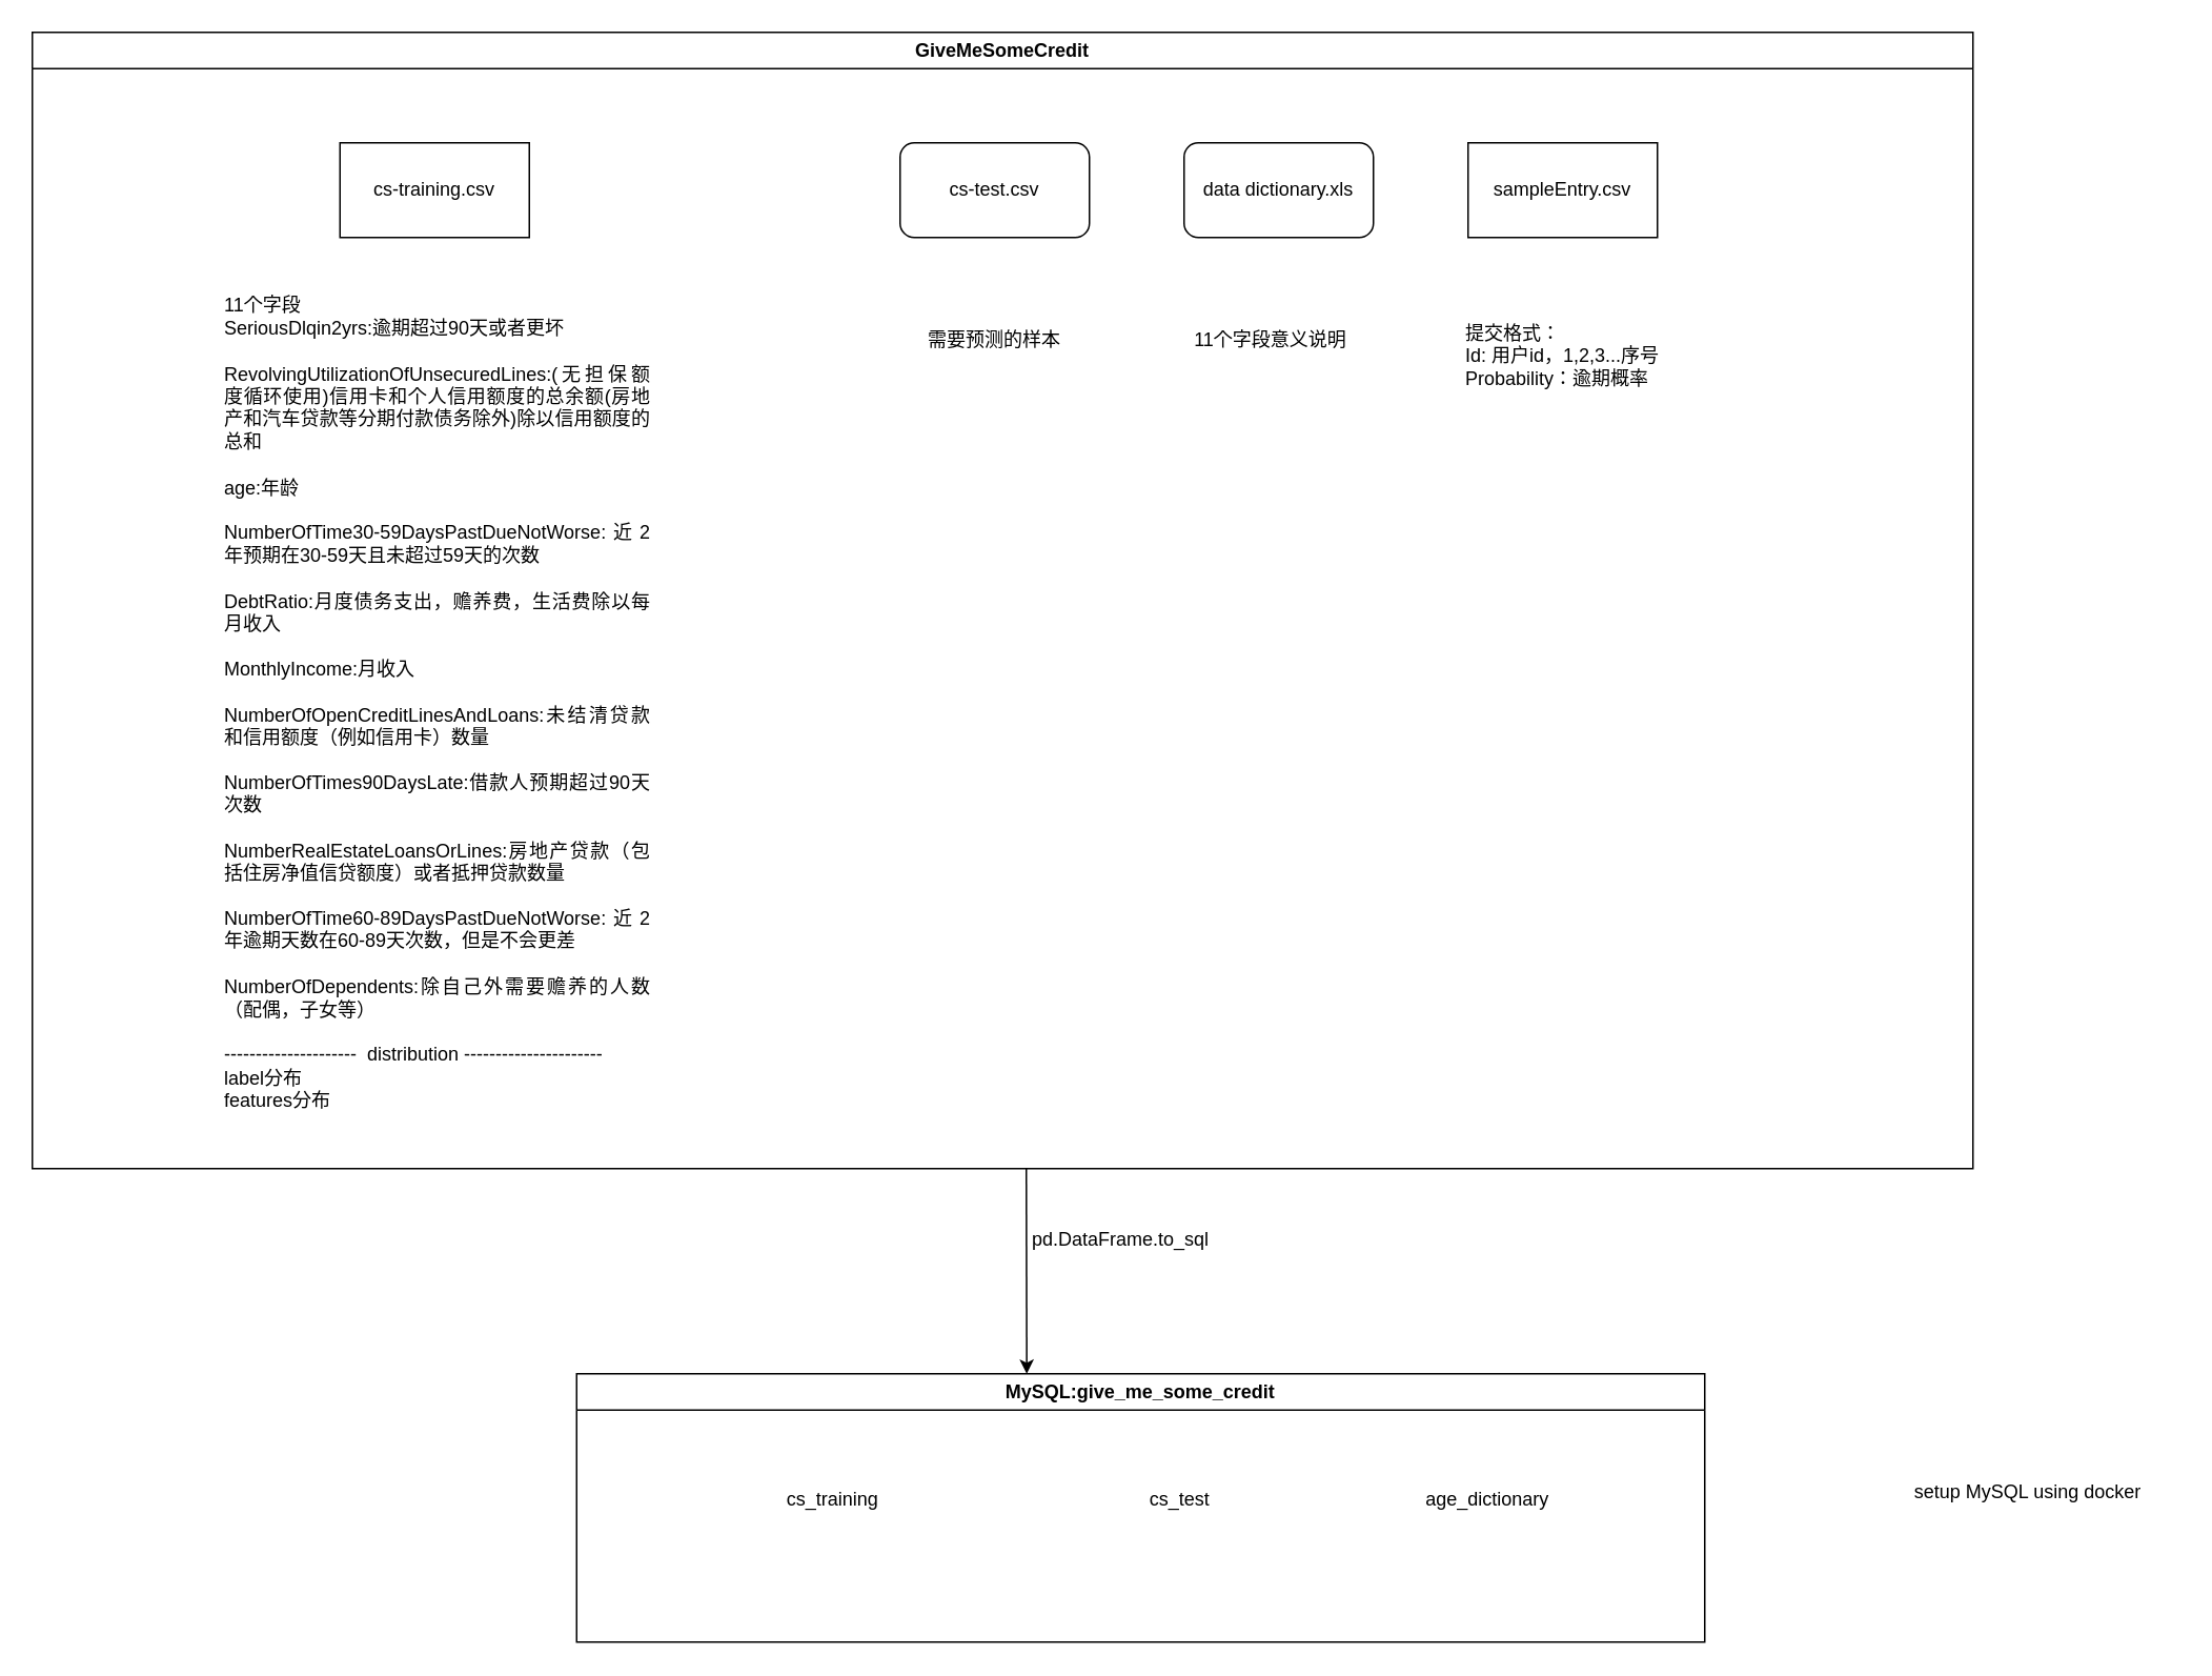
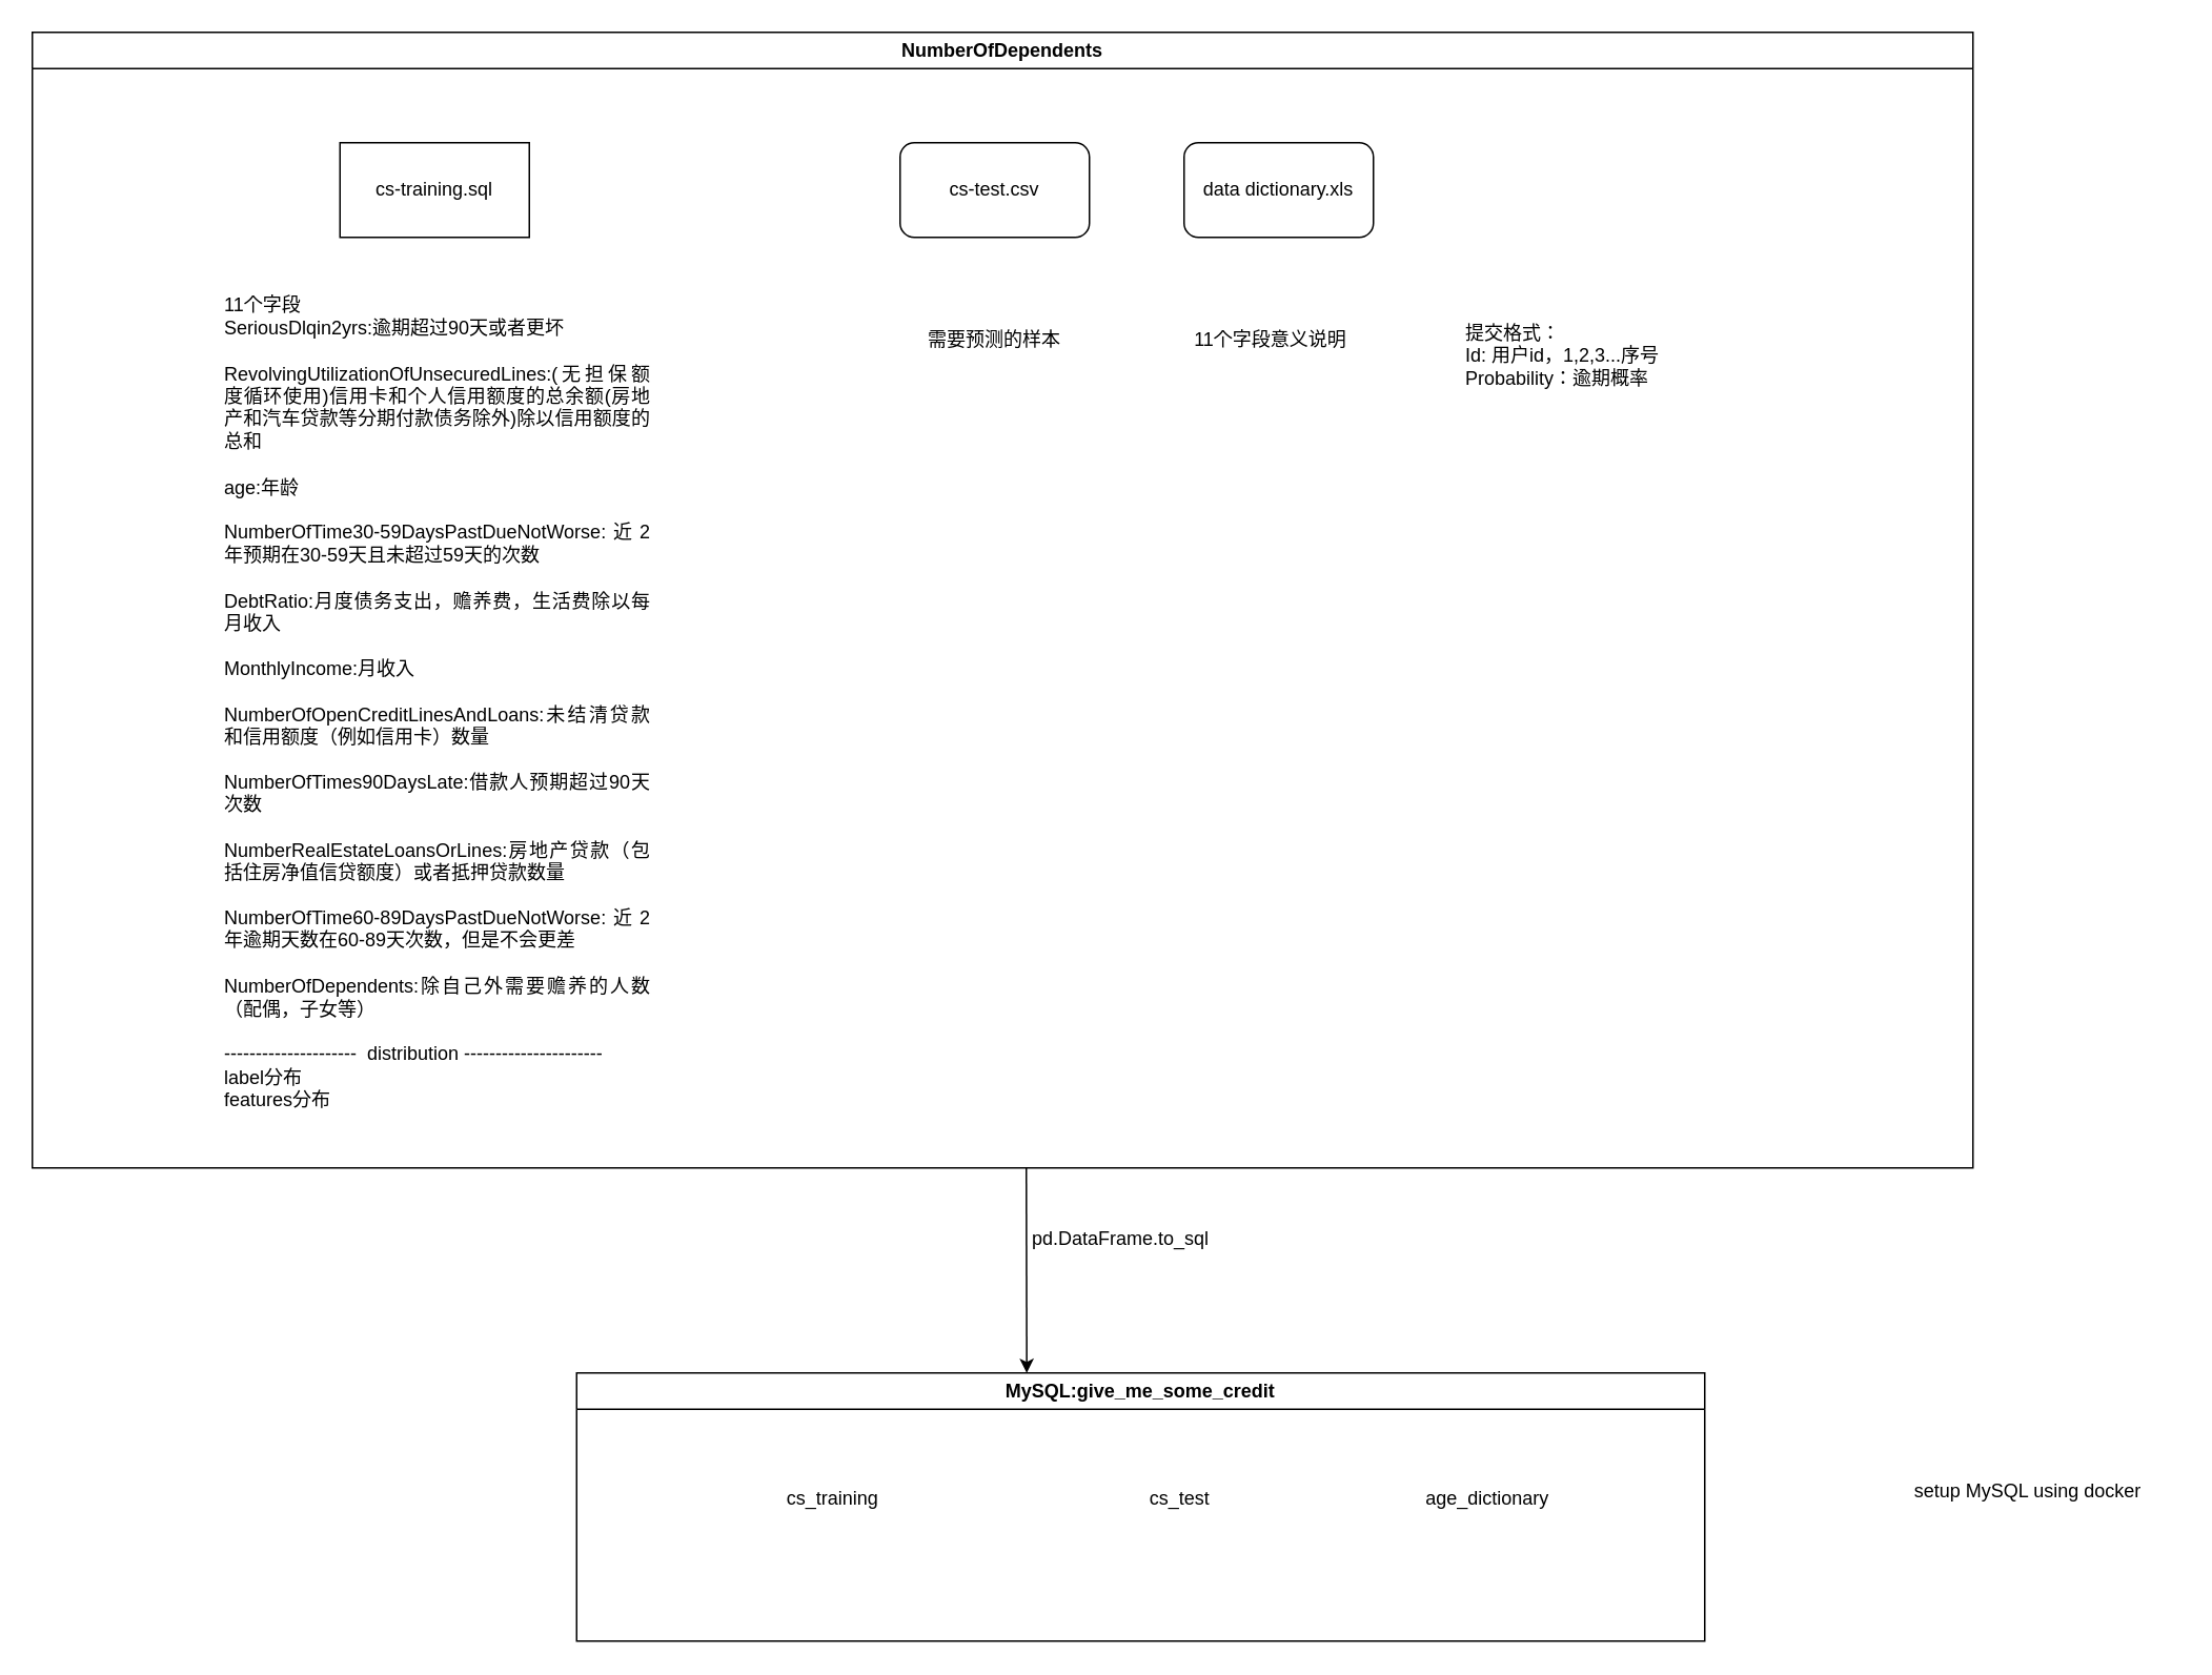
  <mxCell id="0" />
  <mxCell id="1" parent="0" />
- <mxCell id="2" value="GiveMeSomeCredit" style="swimlane;whiteSpace=wrap;html=1;" parent="1" vertex="1"><mxGeometry x="20" y="20" width="1230" height="720" as="geometry" /></mxCell>
- <mxCell id="3" value="cs-training.csv" style="rounded=0;whiteSpace=wrap;html=1;" parent="2" vertex="1"><mxGeometry x="195" y="70" width="120" height="60" as="geometry" /></mxCell>
+ <mxCell id="2" value="NumberOfDependents" style="swimlane;whiteSpace=wrap;html=1;" parent="1" vertex="1"><mxGeometry x="20" y="20" width="1230" height="720" as="geometry" /></mxCell>
+ <mxCell id="3" value="cs-training.sql" style="rounded=0;whiteSpace=wrap;html=1;" parent="2" vertex="1"><mxGeometry x="195" y="70" width="120" height="60" as="geometry" /></mxCell>
  <mxCell id="4" value="cs-test.csv" style="whiteSpace=wrap;html=1;rounded=1;" parent="2" vertex="1"><mxGeometry x="550" y="70" width="120" height="60" as="geometry" /></mxCell>
  <mxCell id="5" value="data dictionary.xls" style="whiteSpace=wrap;html=1;rounded=1;" parent="2" vertex="1"><mxGeometry x="730" y="70" width="120" height="60" as="geometry" /></mxCell>
- <mxCell id="6" value="sampleEntry.csv" style="rounded=0;whiteSpace=wrap;html=1;" parent="2" vertex="1"><mxGeometry x="910" y="70" width="120" height="60" as="geometry" /></mxCell>
  <mxCell id="7" value="&lt;div style=&quot;text-align: justify;&quot;&gt;&lt;span style=&quot;background-color: initial;&quot;&gt;11个字段&lt;/span&gt;&lt;/div&gt;&lt;table style=&quot;text-align: justify;&quot; width=&quot;270&quot; cellspacing=&quot;0&quot; cellpadding=&quot;0&quot; border=&quot;0&quot;&gt;&lt;tbody&gt;&lt;tr style=&quot;height:12.75pt&quot; height=&quot;17&quot;&gt;  &lt;td style=&quot;height:12.75pt;width:203pt&quot; width=&quot;270&quot; class=&quot;xl65&quot; height=&quot;17&quot;&gt;SeriousDlqin2yrs:逾期超过90天或者更坏&lt;br&gt;&lt;br&gt;&lt;table width=&quot;270&quot; cellspacing=&quot;0&quot; cellpadding=&quot;0&quot; border=&quot;0&quot;&gt;&lt;tbody&gt;&lt;tr style=&quot;height:25.5pt&quot; height=&quot;34&quot;&gt;  &lt;td style=&quot;height:25.5pt;width:203pt&quot; width=&quot;270&quot; class=&quot;xl65&quot; height=&quot;34&quot;&gt;RevolvingUtilizationOfUnsecuredLines:(无担保额度循环使用)信用卡和个人信用额度的总余额(房地产和汽车贷款等分期付款债务除外)除以信用额度的总和&lt;br&gt;&lt;br&gt;age:年龄&lt;br&gt;&lt;br&gt;&lt;table width=&quot;270&quot; cellspacing=&quot;0&quot; cellpadding=&quot;0&quot; border=&quot;0&quot;&gt;&lt;tbody&gt;&lt;tr style=&quot;height:12.75pt&quot; height=&quot;17&quot;&gt;  &lt;td style=&quot;height:12.75pt;width:203pt&quot; width=&quot;270&quot; class=&quot;xl65&quot; height=&quot;17&quot;&gt;NumberOfTime30-59DaysPastDueNotWorse:近2年预期在30-59天且未超过59天的次数&lt;br&gt;&lt;br&gt;&lt;table width=&quot;270&quot; cellspacing=&quot;0&quot; cellpadding=&quot;0&quot; border=&quot;0&quot;&gt;&lt;tbody&gt;&lt;tr style=&quot;height:12.75pt&quot; height=&quot;17&quot;&gt;  &lt;td style=&quot;height:12.75pt;width:203pt&quot; width=&quot;270&quot; class=&quot;xl65&quot; height=&quot;17&quot;&gt;DebtRatio:月度债务支出，赡养费，生活费除以每月收入&lt;br&gt;&lt;br&gt;&lt;table width=&quot;270&quot; cellspacing=&quot;0&quot; cellpadding=&quot;0&quot; border=&quot;0&quot;&gt;&lt;tbody&gt;&lt;tr style=&quot;height:12.75pt&quot; height=&quot;17&quot;&gt;  &lt;td style=&quot;height:12.75pt;width:203pt&quot; width=&quot;270&quot; class=&quot;xl65&quot; height=&quot;17&quot;&gt;MonthlyIncome:月收入&lt;br&gt;&lt;br&gt;&lt;table width=&quot;270&quot; cellspacing=&quot;0&quot; cellpadding=&quot;0&quot; border=&quot;0&quot;&gt;&lt;tbody&gt;&lt;tr style=&quot;height:12.75pt&quot; height=&quot;17&quot;&gt;  &lt;td style=&quot;height:12.75pt;width:203pt&quot; width=&quot;270&quot; class=&quot;xl65&quot; height=&quot;17&quot;&gt;NumberOfOpenCreditLinesAndLoans:未结清贷款和信用额度（例如信用卡）数量&lt;br&gt;&lt;br&gt;&lt;table width=&quot;270&quot; cellspacing=&quot;0&quot; cellpadding=&quot;0&quot; border=&quot;0&quot;&gt;&lt;tbody&gt;&lt;tr style=&quot;height:12.75pt&quot; height=&quot;17&quot;&gt;  &lt;td style=&quot;height:12.75pt;width:203pt&quot; width=&quot;270&quot; class=&quot;xl65&quot; height=&quot;17&quot;&gt;NumberOfTimes90DaysLate:借款人预期超过90天次数&lt;br&gt;&lt;br&gt;&lt;table width=&quot;270&quot; cellspacing=&quot;0&quot; cellpadding=&quot;0&quot; border=&quot;0&quot;&gt;&lt;tbody&gt;&lt;tr style=&quot;height:12.75pt&quot; height=&quot;17&quot;&gt;  &lt;td style=&quot;height:12.75pt;width:203pt&quot; width=&quot;270&quot; class=&quot;xl65&quot; height=&quot;17&quot;&gt;NumberRealEstateLoansOrLines:房地产贷款（包括住房净值信贷额度）或者抵押贷款数量&lt;br&gt;&lt;br&gt;&lt;table width=&quot;270&quot; cellspacing=&quot;0&quot; cellpadding=&quot;0&quot; border=&quot;0&quot;&gt;&lt;tbody&gt;&lt;tr style=&quot;height:12.75pt&quot; height=&quot;17&quot;&gt;  &lt;td style=&quot;height:12.75pt;width:203pt&quot; width=&quot;270&quot; class=&quot;xl65&quot; height=&quot;17&quot;&gt;NumberOfTime60-89DaysPastDueNotWorse:近2年逾期天数在60-89天次数，但是不会更差&lt;br&gt;&lt;br&gt;&lt;table width=&quot;270&quot; cellspacing=&quot;0&quot; cellpadding=&quot;0&quot; border=&quot;0&quot;&gt;&lt;tbody&gt;&lt;tr style=&quot;height:12.75pt&quot; height=&quot;17&quot;&gt;  &lt;td style=&quot;height:12.75pt;width:203pt&quot; width=&quot;270&quot; class=&quot;xl65&quot; height=&quot;17&quot;&gt;NumberOfDependents:除自己外需要赡养的人数（配偶，子女等）&lt;br&gt;&lt;br&gt;---------------------&amp;nbsp; distribution ----------------------&lt;br&gt;label分布&lt;br&gt;features分布&lt;/td&gt;&lt;/tr&gt;&lt;/tbody&gt;&lt;/table&gt;&lt;/td&gt;&lt;/tr&gt;&lt;/tbody&gt;&lt;/table&gt;&lt;/td&gt;&lt;/tr&gt;&lt;/tbody&gt;&lt;/table&gt;&lt;/td&gt;&lt;/tr&gt;&lt;/tbody&gt;&lt;/table&gt;&lt;/td&gt;&lt;/tr&gt;&lt;/tbody&gt;&lt;/table&gt;&lt;/td&gt;&lt;/tr&gt;&lt;/tbody&gt;&lt;/table&gt;&lt;/td&gt;&lt;/tr&gt;&lt;/tbody&gt;&lt;/table&gt;&lt;/td&gt;&lt;/tr&gt;&lt;/tbody&gt;&lt;/table&gt;&lt;/td&gt;&lt;/tr&gt;&lt;/tbody&gt;&lt;/table&gt;&lt;/td&gt;&lt;/tr&gt;&lt;/tbody&gt;&lt;/table&gt;" style="text;html=1;strokeColor=none;fillColor=none;align=left;verticalAlign=middle;whiteSpace=wrap;rounded=0;" parent="2" vertex="1"><mxGeometry x="120" y="160" width="280" height="530" as="geometry" /></mxCell>
  <mxCell id="8" value="&lt;div style=&quot;text-align: justify;&quot;&gt;&lt;span style=&quot;background-color: initial;&quot;&gt;需要预测的样本&lt;/span&gt;&lt;/div&gt;" style="text;html=1;strokeColor=none;fillColor=none;align=center;verticalAlign=middle;whiteSpace=wrap;rounded=0;" parent="2" vertex="1"><mxGeometry x="545" y="170" width="130" height="50" as="geometry" /></mxCell>
  <mxCell id="9" value="&lt;div style=&quot;text-align: justify;&quot;&gt;&lt;span style=&quot;background-color: initial;&quot;&gt;11个字段意义说明&lt;/span&gt;&lt;/div&gt;" style="text;html=1;strokeColor=none;fillColor=none;align=center;verticalAlign=middle;whiteSpace=wrap;rounded=0;" parent="2" vertex="1"><mxGeometry x="730" y="170" width="110" height="50" as="geometry" /></mxCell>
  <mxCell id="10" value="&lt;div style=&quot;text-align: justify;&quot;&gt;&lt;span style=&quot;background-color: initial;&quot;&gt;提交格式：&lt;/span&gt;&lt;/div&gt;&lt;div style=&quot;text-align: justify;&quot;&gt;&lt;span style=&quot;background-color: initial;&quot;&gt;Id: 用户id，1,2,3...序号&lt;/span&gt;&lt;/div&gt;&lt;div style=&quot;text-align: justify;&quot;&gt;&lt;span style=&quot;background-color: initial;&quot;&gt;Probability：逾期概率&lt;/span&gt;&lt;/div&gt;" style="text;html=1;strokeColor=none;fillColor=none;align=center;verticalAlign=middle;whiteSpace=wrap;rounded=0;" parent="2" vertex="1"><mxGeometry x="895" y="170" width="150" height="70" as="geometry" /></mxCell>
  <mxCell id="11" value="MySQL:give_me_some_credit" style="swimlane;whiteSpace=wrap;html=1;" parent="1" vertex="1"><mxGeometry x="365" y="870" width="715" height="170" as="geometry" /></mxCell>
  <mxCell id="12" value="cs_training" style="text;html=1;strokeColor=none;fillColor=none;align=center;verticalAlign=middle;whiteSpace=wrap;rounded=0;" vertex="1" parent="11"><mxGeometry x="125" y="60" width="75" height="40" as="geometry" /></mxCell>
  <mxCell id="13" value="cs_test" style="text;html=1;strokeColor=none;fillColor=none;align=center;verticalAlign=middle;whiteSpace=wrap;rounded=0;" vertex="1" parent="11"><mxGeometry x="345" y="60" width="75" height="40" as="geometry" /></mxCell>
  <mxCell id="14" value="age_dictionary" style="text;html=1;strokeColor=none;fillColor=none;align=center;verticalAlign=middle;whiteSpace=wrap;rounded=0;" vertex="1" parent="11"><mxGeometry x="525" y="60" width="105" height="40" as="geometry" /></mxCell>
  <mxCell id="15" value="" style="endArrow=classic;html=1;entryX=0.399;entryY=0;entryDx=0;entryDy=0;entryPerimeter=0;" edge="1" parent="1" target="11"><mxGeometry width="50" height="50" relative="1" as="geometry"><mxPoint x="650" y="740" as="sourcePoint" /><mxPoint x="740" y="910" as="targetPoint" /></mxGeometry></mxCell>
  <mxCell id="16" value="pd.DataFrame.to_sql" style="text;html=1;strokeColor=none;fillColor=none;align=center;verticalAlign=middle;whiteSpace=wrap;rounded=0;" vertex="1" parent="1"><mxGeometry x="680" y="770" width="60" height="30" as="geometry" /></mxCell>
  <mxCell id="17" value="setup MySQL using docker" style="text;html=1;strokeColor=none;fillColor=none;align=center;verticalAlign=middle;whiteSpace=wrap;rounded=0;" vertex="1" parent="1"><mxGeometry x="1190" y="930" width="190" height="30" as="geometry" /></mxCell>
